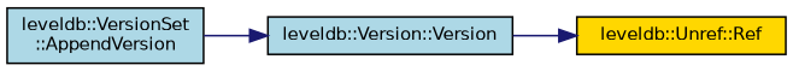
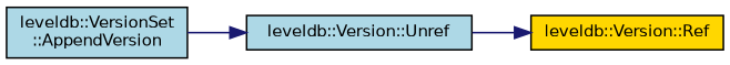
  digraph {
    rankdir=LR
    node [color=black fillcolor=lightblue fontname=Helvetica fontsize=10 shape=record style=filled]
    edge [color=midnightblue fontname=Helvetica fontsize=10 labelfontname=Helvetica labelfontsize=10 style=solid]
    n1 [fontcolor=black height=0.2 label="leveldb::VersionSet\l::AppendVersion" width=0.4]
-   n2 [height=0.2 label="leveldb::Version::Version" width=0.4]
-   n3 [fillcolor=gold height=0.2 label="leveldb::Unref::Ref" width=0.4]
+   n2 [height=0.2 label="leveldb::Version::Unref" width=0.4]
+   n3 [fillcolor=gold height=0.2 label="leveldb::Version::Ref" width=0.4]
    n1 -> n2
    n2 -> n3
  }
